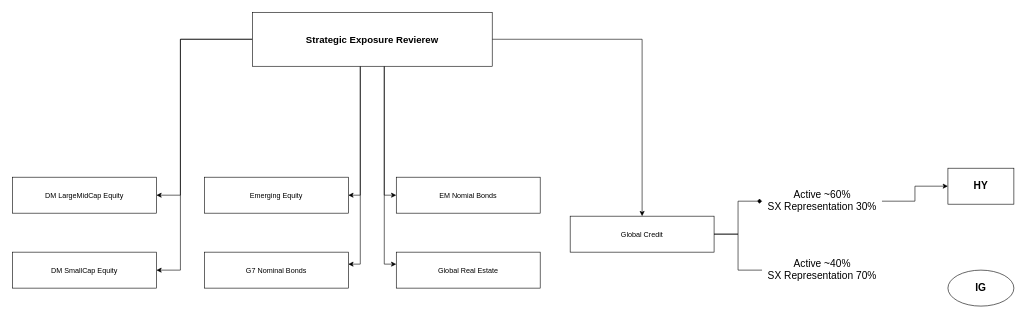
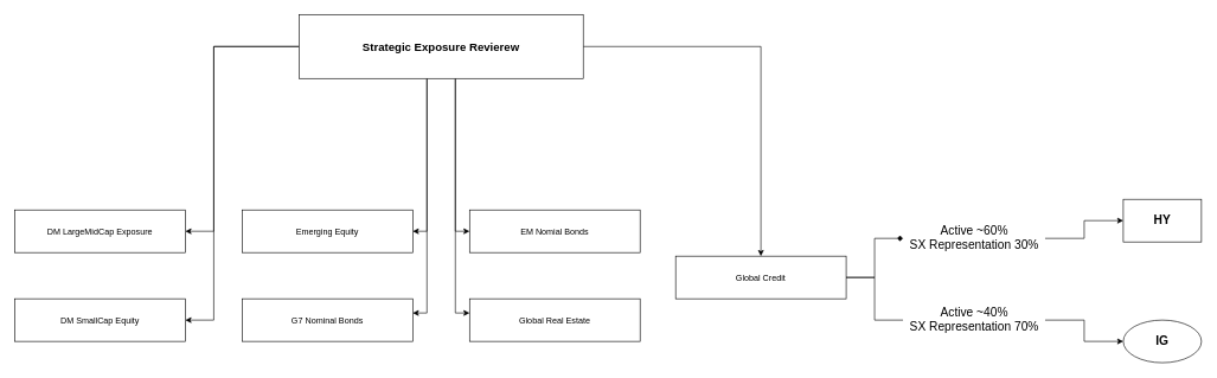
  <mxCell id="0" />
  <mxCell id="1" parent="0" />
  <mxCell id="2" style="edgeStyle=orthogonalEdgeStyle;rounded=0;orthogonalLoop=1;jettySize=auto;html=1;fontSize=12;" edge="1" parent="1" source="9" target="12"><mxGeometry relative="1" as="geometry"><Array as="points"><mxPoint x="600" y="325" /></Array></mxGeometry></mxCell>
  <mxCell id="3" style="edgeStyle=orthogonalEdgeStyle;rounded=0;orthogonalLoop=1;jettySize=auto;html=1;fontSize=12;" edge="1" parent="1" source="9" target="10"><mxGeometry relative="1" as="geometry"><Array as="points"><mxPoint y="65" x="300" /><mxPoint y="325" x="300" /></Array></mxGeometry></mxCell>
  <mxCell id="4" style="edgeStyle=orthogonalEdgeStyle;rounded=0;orthogonalLoop=1;jettySize=auto;html=1;fontSize=12;entryX=1;entryY=0.5;entryDx=0;entryDy=0;" edge="1" parent="1" source="9" target="11"><mxGeometry relative="1" as="geometry"><mxPoint y="430" as="targetPoint" x="300" /><Array as="points"><mxPoint y="65" x="300" /><mxPoint y="450" x="300" /></Array></mxGeometry></mxCell>
  <mxCell id="5" style="edgeStyle=orthogonalEdgeStyle;rounded=0;orthogonalLoop=1;jettySize=auto;html=1;fontSize=12;" edge="1" parent="1" source="9" target="13"><mxGeometry relative="1" as="geometry"><Array as="points"><mxPoint x="600" y="440" /></Array></mxGeometry></mxCell>
  <mxCell id="6" style="edgeStyle=orthogonalEdgeStyle;rounded=0;orthogonalLoop=1;jettySize=auto;html=1;fontSize=12;" edge="1" parent="1" source="9" target="14"><mxGeometry relative="1" as="geometry"><Array as="points"><mxPoint x="640" y="325" /></Array></mxGeometry></mxCell>
  <mxCell id="7" style="edgeStyle=orthogonalEdgeStyle;rounded=0;orthogonalLoop=1;jettySize=auto;html=1;fontSize=12;" edge="1" parent="1" source="9" target="18"><mxGeometry relative="1" as="geometry"><Array as="points"><mxPoint x="640" y="440" /></Array></mxGeometry></mxCell>
  <mxCell id="8" style="edgeStyle=orthogonalEdgeStyle;rounded=0;orthogonalLoop=1;jettySize=auto;html=1;fontSize=12;" edge="1" parent="1" source="9" target="17"><mxGeometry relative="1" as="geometry" /></mxCell>
  <mxCell id="9" value="&lt;b&gt;&lt;font style=&quot;font-size: 16px;&quot;&gt;Strategic Exposure Revierew&lt;/font&gt;&lt;/b&gt;" style="whiteSpace=wrap;html=1;" vertex="1" parent="1"><mxGeometry x="420" y="20" width="400" height="90" as="geometry" /></mxCell>
- <mxCell id="10" value="&lt;font style=&quot;font-size: 12px;&quot;&gt;DM LargeMidCap Equity&lt;/font&gt;" style="rounded=0;whiteSpace=wrap;html=1;fontSize=16;" vertex="1" parent="1"><mxGeometry x="20" y="295" width="240" height="60" as="geometry" /></mxCell>
+ <mxCell id="10" value="&lt;font style=&quot;font-size: 12px;&quot;&gt;DM LargeMidCap Exposure&lt;/font&gt;" style="rounded=0;whiteSpace=wrap;html=1;fontSize=16;" vertex="1" parent="1"><mxGeometry x="20" y="295" width="240" height="60" as="geometry" /></mxCell>
  <mxCell id="11" value="&lt;font style=&quot;font-size: 12px;&quot;&gt;DM SmallCap Equity&lt;/font&gt;" style="rounded=0;whiteSpace=wrap;html=1;fontSize=16;" vertex="1" parent="1"><mxGeometry x="20" y="420" width="240" height="60" as="geometry" /></mxCell>
  <mxCell id="12" value="&lt;font style=&quot;font-size: 12px;&quot;&gt;Emerging Equity&lt;/font&gt;" style="rounded=0;whiteSpace=wrap;html=1;fontSize=16;" vertex="1" parent="1"><mxGeometry x="340" y="295" width="240" height="60" as="geometry" /></mxCell>
  <mxCell id="13" value="&lt;font style=&quot;font-size: 12px;&quot;&gt;G7 Nominal Bonds&lt;br&gt;&lt;/font&gt;" style="rounded=0;whiteSpace=wrap;html=1;fontSize=16;" vertex="1" parent="1"><mxGeometry x="340" y="420" width="240" height="60" as="geometry" /></mxCell>
  <mxCell id="14" value="&lt;span style=&quot;font-size: 12px;&quot;&gt;EM Nomial Bonds&lt;/span&gt;" style="rounded=0;whiteSpace=wrap;html=1;fontSize=16;" vertex="1" parent="1"><mxGeometry x="660" y="295" width="240" height="60" as="geometry" /></mxCell>
  <mxCell id="15" style="edgeStyle=orthogonalEdgeStyle;rounded=0;orthogonalLoop=1;jettySize=auto;html=1;entryX=0;entryY=0.5;entryDx=0;entryDy=0;fontSize=17;startArrow=none;" edge="1" parent="1" source="21" target="19"><mxGeometry relative="1" as="geometry" /></mxCell>
+ <mxCell id="16" style="edgeStyle=orthogonalEdgeStyle;rounded=0;orthogonalLoop=1;jettySize=auto;html=1;entryX=0;entryY=0.5;entryDx=0;entryDy=0;fontSize=17;startArrow=none;" edge="1" parent="1" source="23" target="20"><mxGeometry relative="1" as="geometry" /></mxCell>
  <mxCell id="17" value="&lt;span style=&quot;font-size: 12px;&quot;&gt;Global Credit&lt;/span&gt;" style="rounded=0;whiteSpace=wrap;html=1;fontSize=16;" vertex="1" parent="1"><mxGeometry x="950" y="360" width="240" height="60" as="geometry" /></mxCell>
  <mxCell id="18" value="&lt;span style=&quot;font-size: 12px;&quot;&gt;Global Real Estate&lt;/span&gt;" style="rounded=0;whiteSpace=wrap;html=1;fontSize=16;" vertex="1" parent="1"><mxGeometry x="660" y="420" width="240" height="60" as="geometry" /></mxCell>
  <mxCell id="19" value="&lt;font style=&quot;font-size: 17px;&quot;&gt;&lt;b&gt;HY&lt;/b&gt;&lt;/font&gt;" style="rounded=0;whiteSpace=wrap;html=1;fontSize=16;" vertex="1" parent="1"><mxGeometry x="1580" y="280" width="110" height="60" as="geometry" /></mxCell>
  <mxCell id="20" value="&lt;font style=&quot;font-size: 17px;&quot;&gt;&lt;b&gt;IG&lt;/b&gt;&lt;/font&gt;" style="ellipse;whiteSpace=wrap;html=1;fontSize=16;" vertex="1" parent="1"><mxGeometry x="1580" y="450" width="110" height="60" as="geometry" /></mxCell>
  <mxCell id="21" value="Active ~60%&lt;br&gt;SX Representation 30%" style="text;html=1;align=center;verticalAlign=middle;resizable=0;points=[];autosize=1;strokeColor=none;fillColor=none;fontSize=17;" vertex="1" parent="1"><mxGeometry x="1270" y="310" width="200" height="50" as="geometry" /></mxCell>
  <mxCell id="22" value="" style="edgeStyle=orthogonalEdgeStyle;rounded=0;orthogonalLoop=1;jettySize=auto;html=1;entryX=0;entryY=0.5;entryDx=0;entryDy=0;fontSize=17;endArrow=diamond;" edge="1" parent="1" source="17" target="21"><mxGeometry relative="1" as="geometry"><mxPoint x="1190" y="390" as="sourcePoint" /><mxPoint x="1340" y="310" as="targetPoint" /></mxGeometry></mxCell>
  <mxCell id="23" value="Active ~40%&lt;br&gt;SX Representation 70%" style="text;html=1;align=center;verticalAlign=middle;resizable=0;points=[];autosize=1;strokeColor=none;fillColor=none;fontSize=17;" vertex="1" parent="1"><mxGeometry x="1270" y="425" width="200" height="50" as="geometry" /></mxCell>
  <mxCell id="24" value="" style="edgeStyle=orthogonalEdgeStyle;rounded=0;orthogonalLoop=1;jettySize=auto;html=1;entryX=0;entryY=0.5;entryDx=0;entryDy=0;fontSize=17;endArrow=none;" edge="1" parent="1" source="17" target="23"><mxGeometry relative="1" as="geometry"><mxPoint x="1190" y="390" as="sourcePoint" /><mxPoint x="1340" y="480" as="targetPoint" /></mxGeometry></mxCell>
